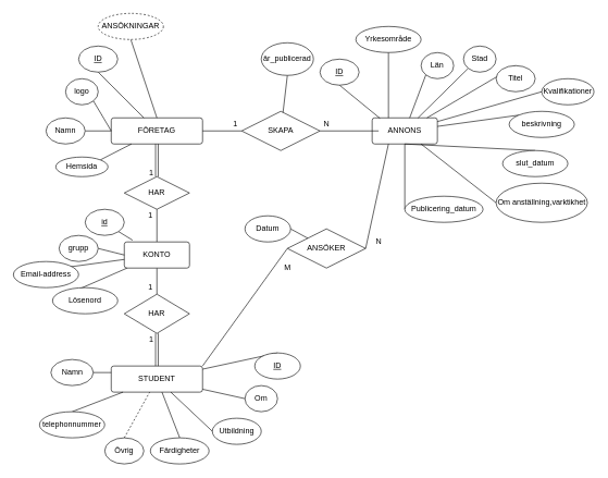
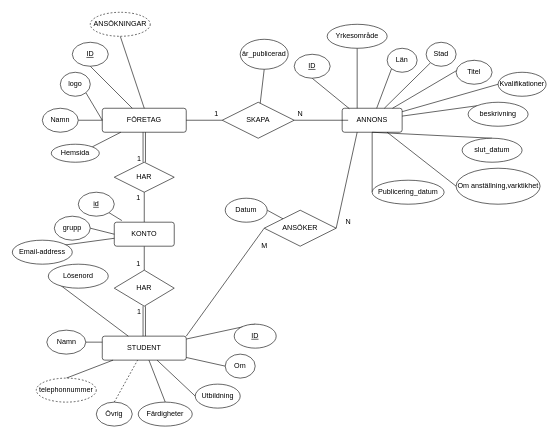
  <mxCell id="0" />
  <mxCell id="1" parent="0" />
  <mxCell id="2" value="ANNONS" style="rounded=1;arcSize=10;whiteSpace=wrap;html=1;align=center;" parent="1" vertex="1"><mxGeometry x="570" y="180" width="100" height="40" as="geometry" /></mxCell>
  <mxCell id="3" value="FÖRETAG" style="rounded=1;arcSize=10;whiteSpace=wrap;html=1;align=center;" parent="1" vertex="1"><mxGeometry x="170" y="180" width="140" height="40" as="geometry" /></mxCell>
  <mxCell id="4" value="" style="endArrow=none;html=1;rounded=0;exitX=1;exitY=0.5;exitDx=0;exitDy=0;entryX=0;entryY=0.5;entryDx=0;entryDy=0;" parent="1" source="3" edge="1"><mxGeometry relative="1" as="geometry"><mxPoint x="290" y="420" as="sourcePoint" /><mxPoint x="370" y="200" as="targetPoint" /></mxGeometry></mxCell>
  <mxCell id="5" value="1" style="text;html=1;align=center;verticalAlign=middle;resizable=0;points=[];autosize=1;strokeColor=none;fillColor=none;" parent="1" vertex="1"><mxGeometry x="350" y="180" width="20" height="20" as="geometry" /></mxCell>
  <mxCell id="6" style="rounded=0;orthogonalLoop=1;jettySize=auto;html=1;exitX=0.5;exitY=1;exitDx=0;exitDy=0;entryX=0.12;entryY=0.017;entryDx=0;entryDy=0;entryPerimeter=0;endArrow=none;endFill=0;" parent="1" source="7" target="2" edge="1"><mxGeometry relative="1" as="geometry" /></mxCell>
  <mxCell id="7" value="ID" style="ellipse;whiteSpace=wrap;html=1;align=center;fontStyle=4;" parent="1" vertex="1"><mxGeometry x="490" y="90" width="60" height="40" as="geometry" /></mxCell>
  <mxCell id="8" style="edgeStyle=none;rounded=0;orthogonalLoop=1;jettySize=auto;html=1;exitX=0.5;exitY=0;exitDx=0;exitDy=0;endArrow=none;endFill=0;" parent="1" source="9" target="2" edge="1"><mxGeometry relative="1" as="geometry" /></mxCell>
  <mxCell id="9" value="Titel" style="ellipse;whiteSpace=wrap;html=1;align=center;" parent="1" vertex="1"><mxGeometry x="760" y="100" width="60" height="40" as="geometry" /></mxCell>
  <mxCell id="10" style="edgeStyle=none;rounded=0;orthogonalLoop=1;jettySize=auto;html=1;exitX=0.5;exitY=1;exitDx=0;exitDy=0;entryX=0.25;entryY=0;entryDx=0;entryDy=0;endArrow=none;endFill=0;" parent="1" source="11" target="2" edge="1"><mxGeometry relative="1" as="geometry" /></mxCell>
  <mxCell id="11" value="Yrkesområde" style="ellipse;whiteSpace=wrap;html=1;align=center;" parent="1" vertex="1"><mxGeometry x="545" y="40" width="100" height="40" as="geometry" /></mxCell>
  <mxCell id="12" style="edgeStyle=none;rounded=0;orthogonalLoop=1;jettySize=auto;html=1;exitX=0;exitY=1;exitDx=0;exitDy=0;endArrow=none;endFill=0;" parent="1" source="13" target="2" edge="1"><mxGeometry relative="1" as="geometry" /></mxCell>
  <mxCell id="13" value="Län" style="ellipse;whiteSpace=wrap;html=1;align=center;" parent="1" vertex="1"><mxGeometry x="645" y="80" width="50" height="40" as="geometry" /></mxCell>
  <mxCell id="14" style="edgeStyle=none;rounded=0;orthogonalLoop=1;jettySize=auto;html=1;exitX=0;exitY=1;exitDx=0;exitDy=0;endArrow=none;endFill=0;" parent="1" source="15" target="2" edge="1"><mxGeometry relative="1" as="geometry" /></mxCell>
  <mxCell id="15" value="Stad" style="ellipse;whiteSpace=wrap;html=1;align=center;" parent="1" vertex="1"><mxGeometry x="710" y="70" width="50" height="40" as="geometry" /></mxCell>
  <mxCell id="16" style="edgeStyle=none;rounded=0;orthogonalLoop=1;jettySize=auto;html=1;exitX=0;exitY=0;exitDx=0;exitDy=0;endArrow=none;endFill=0;" parent="1" source="17" target="2" edge="1"><mxGeometry relative="1" as="geometry" /></mxCell>
  <mxCell id="17" value="beskrivning" style="ellipse;whiteSpace=wrap;html=1;align=center;" parent="1" vertex="1"><mxGeometry x="780" y="170" width="100" height="40" as="geometry" /></mxCell>
  <mxCell id="18" style="edgeStyle=none;rounded=0;orthogonalLoop=1;jettySize=auto;html=1;exitX=0.5;exitY=0;exitDx=0;exitDy=0;entryX=0.5;entryY=1;entryDx=0;entryDy=0;endArrow=none;endFill=0;" parent="1" source="19" target="2" edge="1"><mxGeometry relative="1" as="geometry" /></mxCell>
  <mxCell id="19" value="slut_datum" style="ellipse;whiteSpace=wrap;html=1;align=center;" parent="1" vertex="1"><mxGeometry x="770" y="230" width="100" height="40" as="geometry" /></mxCell>
  <mxCell id="20" style="edgeStyle=none;rounded=0;orthogonalLoop=1;jettySize=auto;html=1;exitX=0.5;exitY=1;exitDx=0;exitDy=0;endArrow=none;endFill=0;" parent="1" source="21" target="3" edge="1"><mxGeometry relative="1" as="geometry" /></mxCell>
  <mxCell id="21" value="ID" style="ellipse;whiteSpace=wrap;html=1;align=center;fontStyle=4;" parent="1" vertex="1"><mxGeometry x="120" y="70" width="60" height="40" as="geometry" /></mxCell>
  <mxCell id="22" style="edgeStyle=none;rounded=0;orthogonalLoop=1;jettySize=auto;html=1;exitX=1;exitY=1;exitDx=0;exitDy=0;entryX=0;entryY=0.5;entryDx=0;entryDy=0;endArrow=none;endFill=0;" parent="1" source="23" target="3" edge="1"><mxGeometry relative="1" as="geometry" /></mxCell>
  <mxCell id="23" value="logo" style="ellipse;whiteSpace=wrap;html=1;align=center;" parent="1" vertex="1"><mxGeometry x="100" y="120" width="50" height="40" as="geometry" /></mxCell>
  <mxCell id="24" style="edgeStyle=none;rounded=0;orthogonalLoop=1;jettySize=auto;html=1;exitX=1;exitY=0.5;exitDx=0;exitDy=0;entryX=0;entryY=0.5;entryDx=0;entryDy=0;endArrow=none;endFill=0;" parent="1" source="25" target="3" edge="1"><mxGeometry relative="1" as="geometry" /></mxCell>
  <mxCell id="25" value="Namn" style="ellipse;whiteSpace=wrap;html=1;align=center;" parent="1" vertex="1"><mxGeometry x="70" y="180" width="60" height="40" as="geometry" /></mxCell>
  <mxCell id="26" style="edgeStyle=none;rounded=0;orthogonalLoop=1;jettySize=auto;html=1;exitX=0.5;exitY=0;exitDx=0;exitDy=0;entryX=0.5;entryY=1;entryDx=0;entryDy=0;endArrow=none;endFill=0;" parent="1" source="28" target="30" edge="1"><mxGeometry relative="1" as="geometry" /></mxCell>
  <mxCell id="27" style="edgeStyle=none;rounded=0;orthogonalLoop=1;jettySize=auto;html=1;exitX=0.5;exitY=1;exitDx=0;exitDy=0;entryX=0.5;entryY=0;entryDx=0;entryDy=0;endArrow=none;endFill=0;" parent="1" source="28" target="31" edge="1"><mxGeometry relative="1" as="geometry" /></mxCell>
  <mxCell id="28" value="KONTO" style="rounded=1;arcSize=10;whiteSpace=wrap;html=1;align=center;" parent="1" vertex="1"><mxGeometry x="190" y="370" width="100" height="40" as="geometry" /></mxCell>
  <mxCell id="29" value="STUDENT" style="rounded=1;arcSize=10;whiteSpace=wrap;html=1;align=center;" parent="1" vertex="1"><mxGeometry x="170" y="560" width="140" height="40" as="geometry" /></mxCell>
  <mxCell id="30" value="HAR" style="shape=rhombus;perimeter=rhombusPerimeter;whiteSpace=wrap;html=1;align=center;" parent="1" vertex="1"><mxGeometry x="190" y="270" width="100" height="50" as="geometry" /></mxCell>
  <mxCell id="31" value="HAR" style="shape=rhombus;perimeter=rhombusPerimeter;whiteSpace=wrap;html=1;align=center;" parent="1" vertex="1"><mxGeometry x="190" y="450" width="100" height="60" as="geometry" /></mxCell>
  <mxCell id="32" value="" style="shape=link;html=1;rounded=0;endArrow=none;endFill=0;exitX=0.5;exitY=0;exitDx=0;exitDy=0;entryX=0.5;entryY=1;entryDx=0;entryDy=0;" parent="1" source="29" target="31" edge="1"><mxGeometry relative="1" as="geometry"><mxPoint x="440" y="520" as="sourcePoint" /><mxPoint x="600" y="520" as="targetPoint" /></mxGeometry></mxCell>
  <mxCell id="33" value="1" style="resizable=0;html=1;align=right;verticalAlign=bottom;" parent="32" connectable="0" vertex="1"><mxGeometry x="1" relative="1" as="geometry"><mxPoint x="-5" y="17" as="offset" /></mxGeometry></mxCell>
  <mxCell id="34" value="1" style="text;html=1;align=center;verticalAlign=middle;resizable=0;points=[];autosize=1;strokeColor=none;fillColor=none;" parent="1" vertex="1"><mxGeometry y="430" width="20" height="20" as="geometry" x="220" /></mxCell>
  <mxCell id="35" value="" style="shape=link;html=1;rounded=0;endArrow=none;endFill=0;exitX=0.5;exitY=1;exitDx=0;exitDy=0;entryX=0.5;entryY=0;entryDx=0;entryDy=0;" parent="1" source="3" target="30" edge="1"><mxGeometry relative="1" as="geometry"><mxPoint x="440" y="320" as="sourcePoint" /><mxPoint x="600" y="320" as="targetPoint" /></mxGeometry></mxCell>
  <mxCell id="36" value="1" style="resizable=0;html=1;align=right;verticalAlign=bottom;" parent="35" connectable="0" vertex="1"><mxGeometry x="1" relative="1" as="geometry"><mxPoint x="-5" y="3" as="offset" /></mxGeometry></mxCell>
  <mxCell id="37" value="1" style="text;html=1;align=center;verticalAlign=middle;resizable=0;points=[];autosize=1;strokeColor=none;fillColor=none;" parent="1" vertex="1"><mxGeometry y="320" width="20" height="20" as="geometry" x="220" /></mxCell>
  <mxCell id="38" style="edgeStyle=none;rounded=0;orthogonalLoop=1;jettySize=auto;html=1;exitX=1;exitY=1;exitDx=0;exitDy=0;entryX=0.127;entryY=-0.067;entryDx=0;entryDy=0;endArrow=none;endFill=0;entryPerimeter=0;" parent="1" source="39" target="28" edge="1"><mxGeometry relative="1" as="geometry" /></mxCell>
  <mxCell id="39" value="id" style="ellipse;whiteSpace=wrap;html=1;align=center;fontStyle=4;" parent="1" vertex="1"><mxGeometry x="130" y="320" width="60" height="40" as="geometry" /></mxCell>
  <mxCell id="40" style="edgeStyle=none;rounded=0;orthogonalLoop=1;jettySize=auto;html=1;exitX=0;exitY=0.5;exitDx=0;exitDy=0;endArrow=none;endFill=0;" parent="1" source="41" target="28" edge="1"><mxGeometry relative="1" as="geometry" /></mxCell>
  <mxCell id="41" value="Email-address" style="ellipse;whiteSpace=wrap;html=1;align=center;" parent="1" vertex="1"><mxGeometry x="20" y="400" width="100" height="40" as="geometry" /></mxCell>
  <mxCell id="42" style="edgeStyle=none;rounded=0;orthogonalLoop=1;jettySize=auto;html=1;exitX=1;exitY=0.5;exitDx=0;exitDy=0;entryX=0;entryY=0.5;entryDx=0;entryDy=0;endArrow=none;endFill=0;" parent="1" source="43" target="28" edge="1"><mxGeometry relative="1" as="geometry" /></mxCell>
  <mxCell id="43" value="grupp" style="ellipse;whiteSpace=wrap;html=1;align=center;" parent="1" vertex="1"><mxGeometry x="90" y="360" width="60" height="40" as="geometry" /></mxCell>
- <mxCell id="44" style="edgeStyle=none;rounded=0;orthogonalLoop=1;jettySize=auto;html=1;exitX=0;exitY=0.5;exitDx=0;exitDy=0;endArrow=none;endFill=0;" parent="1" source="45" target="28" edge="1"><mxGeometry relative="1" as="geometry" /></mxCell>
+ <mxCell id="44" style="edgeStyle=none;rounded=0;orthogonalLoop=1;jettySize=auto;html=1;exitX=0;exitY=0.5;exitDx=0;exitDy=0;endArrow=none;endFill=0;" parent="1" source="45" target="29" edge="1"><mxGeometry relative="1" as="geometry" /></mxCell>
  <mxCell id="45" value="Lösenord" style="ellipse;whiteSpace=wrap;html=1;align=center;" parent="1" vertex="1"><mxGeometry x="80" y="440" width="100" height="40" as="geometry" /></mxCell>
  <mxCell id="46" style="edgeStyle=none;rounded=0;orthogonalLoop=1;jettySize=auto;html=1;exitX=0;exitY=0.5;exitDx=0;exitDy=0;entryX=0.5;entryY=1;entryDx=0;entryDy=0;endArrow=none;endFill=0;" parent="1" source="47" target="2" edge="1"><mxGeometry relative="1" as="geometry"><mxPoint x="742.5" y="390" as="targetPoint" /></mxGeometry></mxCell>
  <mxCell id="47" value="Publicering_datum" style="ellipse;whiteSpace=wrap;html=1;align=center;" parent="1" vertex="1"><mxGeometry x="620" y="300" width="120" height="40" as="geometry" /></mxCell>
  <mxCell id="48" style="edgeStyle=none;rounded=0;orthogonalLoop=1;jettySize=auto;html=1;exitX=0;exitY=0.5;exitDx=0;exitDy=0;entryX=1;entryY=0;entryDx=0;entryDy=0;endArrow=none;endFill=0;" parent="1" source="50" target="29" edge="1"><mxGeometry relative="1" as="geometry" /></mxCell>
  <mxCell id="49" style="edgeStyle=none;rounded=0;orthogonalLoop=1;jettySize=auto;html=1;exitX=1;exitY=0.5;exitDx=0;exitDy=0;entryX=0.25;entryY=1;entryDx=0;entryDy=0;endArrow=none;endFill=0;" parent="1" source="50" target="2" edge="1"><mxGeometry relative="1" as="geometry"><mxPoint x="577.5" y="410" as="targetPoint" /></mxGeometry></mxCell>
  <mxCell id="50" value="ANSÖKER" style="shape=rhombus;perimeter=rhombusPerimeter;whiteSpace=wrap;html=1;align=center;" parent="1" vertex="1"><mxGeometry x="440" y="350" width="120" height="60" as="geometry" /></mxCell>
  <mxCell id="51" value="N" style="text;html=1;align=center;verticalAlign=middle;resizable=0;points=[];autosize=1;strokeColor=none;fillColor=none;" parent="1" vertex="1"><mxGeometry x="570" y="360" width="20" height="20" as="geometry" /></mxCell>
  <mxCell id="52" value="M" style="text;html=1;align=center;verticalAlign=middle;resizable=0;points=[];autosize=1;strokeColor=none;fillColor=none;" parent="1" vertex="1"><mxGeometry x="425" y="400" width="30" height="20" as="geometry" /></mxCell>
  <mxCell id="53" style="edgeStyle=none;rounded=0;orthogonalLoop=1;jettySize=auto;html=1;exitX=1;exitY=0.5;exitDx=0;exitDy=0;endArrow=none;endFill=0;" parent="1" source="54" target="50" edge="1"><mxGeometry relative="1" as="geometry" /></mxCell>
  <mxCell id="54" value="Datum" style="ellipse;whiteSpace=wrap;html=1;align=center;" parent="1" vertex="1"><mxGeometry x="375" y="330" width="70" height="40" as="geometry" /></mxCell>
  <mxCell id="55" style="edgeStyle=none;rounded=0;orthogonalLoop=1;jettySize=auto;html=1;exitX=0.5;exitY=1;exitDx=0;exitDy=0;entryX=0.5;entryY=0;entryDx=0;entryDy=0;endArrow=none;endFill=0;" parent="1" source="56" target="3" edge="1"><mxGeometry relative="1" as="geometry" /></mxCell>
  <mxCell id="56" value="ANSÖKNINGAR" style="ellipse;whiteSpace=wrap;html=1;align=center;dashed=1;" parent="1" vertex="1"><mxGeometry x="150" y="20" width="100" height="40" as="geometry" /></mxCell>
  <mxCell id="57" style="edgeStyle=none;rounded=0;orthogonalLoop=1;jettySize=auto;html=1;exitX=0.5;exitY=0;exitDx=0;exitDy=0;endArrow=none;endFill=0;" parent="1" source="58" target="29" edge="1"><mxGeometry relative="1" as="geometry" /></mxCell>
  <mxCell id="58" value="ID" style="ellipse;whiteSpace=wrap;html=1;align=center;fontStyle=4;" parent="1" vertex="1"><mxGeometry x="390" y="540" width="70" height="40" as="geometry" /></mxCell>
  <mxCell id="59" style="edgeStyle=none;rounded=0;orthogonalLoop=1;jettySize=auto;html=1;exitX=0;exitY=0.5;exitDx=0;exitDy=0;endArrow=none;endFill=0;" parent="1" source="60" target="29" edge="1"><mxGeometry relative="1" as="geometry"><mxPoint x="320" y="620" as="targetPoint" /></mxGeometry></mxCell>
  <mxCell id="60" value="Om" style="ellipse;whiteSpace=wrap;html=1;align=center;" parent="1" vertex="1"><mxGeometry x="375" y="590" width="50" height="40" as="geometry" /></mxCell>
  <mxCell id="61" style="edgeStyle=none;rounded=0;orthogonalLoop=1;jettySize=auto;html=1;exitX=0;exitY=0.5;exitDx=0;exitDy=0;endArrow=none;endFill=0;" parent="1" source="62" target="29" edge="1"><mxGeometry relative="1" as="geometry" /></mxCell>
  <mxCell id="62" value="Utbildning" style="ellipse;whiteSpace=wrap;html=1;align=center;" parent="1" vertex="1"><mxGeometry x="325" y="640" width="75" height="40" as="geometry" /></mxCell>
  <mxCell id="63" style="edgeStyle=none;rounded=0;orthogonalLoop=1;jettySize=auto;html=1;exitX=0.5;exitY=0;exitDx=0;exitDy=0;endArrow=none;endFill=0;" parent="1" source="64" target="29" edge="1"><mxGeometry relative="1" as="geometry" /></mxCell>
  <mxCell id="64" value="Färdigheter" style="ellipse;whiteSpace=wrap;html=1;align=center;" parent="1" vertex="1"><mxGeometry x="230" y="670" width="90" height="40" as="geometry" /></mxCell>
  <mxCell id="65" style="edgeStyle=none;rounded=0;orthogonalLoop=1;jettySize=auto;html=1;exitX=0.5;exitY=0;exitDx=0;exitDy=0;endArrow=none;endFill=0;dashed=1;" parent="1" source="66" target="29" edge="1"><mxGeometry relative="1" as="geometry" /></mxCell>
  <mxCell id="66" value="Övrig" style="ellipse;whiteSpace=wrap;html=1;align=center;" parent="1" vertex="1"><mxGeometry x="160" y="670" width="60" height="40" as="geometry" /></mxCell>
  <mxCell id="67" style="edgeStyle=none;rounded=0;orthogonalLoop=1;jettySize=auto;html=1;exitX=0.5;exitY=0;exitDx=0;exitDy=0;endArrow=none;endFill=0;" parent="1" source="68" target="29" edge="1"><mxGeometry relative="1" as="geometry" /></mxCell>
- <mxCell id="68" value="telephonnummer" style="ellipse;whiteSpace=wrap;html=1;align=center;" parent="1" vertex="1"><mxGeometry x="60" y="630" width="100" height="40" as="geometry" /></mxCell>
+ <mxCell id="68" value="telephonnummer" style="ellipse;whiteSpace=wrap;html=1;align=center;dashed=1;" parent="1" vertex="1"><mxGeometry x="60" y="630" width="100" height="40" as="geometry" /></mxCell>
  <mxCell id="69" style="edgeStyle=none;rounded=0;orthogonalLoop=1;jettySize=auto;html=1;exitX=1;exitY=0;exitDx=0;exitDy=0;endArrow=none;endFill=0;" parent="1" source="70" target="3" edge="1"><mxGeometry relative="1" as="geometry" /></mxCell>
  <mxCell id="70" value="Hemsida" style="ellipse;whiteSpace=wrap;html=1;align=center;" parent="1" vertex="1"><mxGeometry x="85" y="240" width="80" height="30" as="geometry" /></mxCell>
  <mxCell id="71" style="edgeStyle=none;rounded=0;orthogonalLoop=1;jettySize=auto;html=1;exitX=1;exitY=0.5;exitDx=0;exitDy=0;entryX=0;entryY=0.25;entryDx=0;entryDy=0;endArrow=none;endFill=0;" parent="1" source="72" target="29" edge="1"><mxGeometry relative="1" as="geometry" /></mxCell>
  <mxCell id="72" value="Namn" style="ellipse;whiteSpace=wrap;html=1;align=center;" parent="1" vertex="1"><mxGeometry x="77.5" y="550" width="65" height="40" as="geometry" /></mxCell>
  <mxCell id="73" style="edgeStyle=none;rounded=0;orthogonalLoop=1;jettySize=auto;html=1;exitX=1;exitY=0.5;exitDx=0;exitDy=0;entryX=0.1;entryY=0.5;entryDx=0;entryDy=0;entryPerimeter=0;endArrow=none;endFill=0;" parent="1" source="74" target="2" edge="1"><mxGeometry relative="1" as="geometry" /></mxCell>
  <mxCell id="74" value="SKAPA" style="shape=rhombus;perimeter=rhombusPerimeter;whiteSpace=wrap;html=1;align=center;" parent="1" vertex="1"><mxGeometry x="370" y="170" width="120" height="60" as="geometry" /></mxCell>
  <mxCell id="75" value="N" style="text;html=1;align=center;verticalAlign=middle;resizable=0;points=[];autosize=1;strokeColor=none;fillColor=none;" parent="1" vertex="1"><mxGeometry x="490" y="180" width="20" height="20" as="geometry" /></mxCell>
  <mxCell id="76" style="edgeStyle=none;rounded=0;orthogonalLoop=1;jettySize=auto;html=1;exitX=0;exitY=0.5;exitDx=0;exitDy=0;anchorPointDirection=1;endArrow=none;endFill=0;" parent="1" source="77" target="2" edge="1"><mxGeometry relative="1" as="geometry" /></mxCell>
  <mxCell id="77" value="Kvalifikationer" style="ellipse;whiteSpace=wrap;html=1;" parent="1" vertex="1"><mxGeometry x="830" y="120" width="80" height="40" as="geometry" /></mxCell>
  <mxCell id="78" style="edgeStyle=none;rounded=0;orthogonalLoop=1;jettySize=auto;html=1;exitX=0.5;exitY=1;exitDx=0;exitDy=0;endArrow=none;endFill=0;" parent="1" source="79" target="74" edge="1"><mxGeometry relative="1" as="geometry" /></mxCell>
  <mxCell id="79" value="är_publicerad" style="ellipse;whiteSpace=wrap;html=1;" parent="1" vertex="1"><mxGeometry x="400" y="65" width="80" height="50" as="geometry" /></mxCell>
  <mxCell id="80" style="edgeStyle=none;rounded=0;orthogonalLoop=1;jettySize=auto;html=1;exitX=0;exitY=0.5;exitDx=0;exitDy=0;entryX=0.75;entryY=1;entryDx=0;entryDy=0;endArrow=none;endFill=0;" parent="1" source="81" target="2" edge="1"><mxGeometry relative="1" as="geometry" /></mxCell>
  <mxCell id="81" value="Om anställning,varktikhet" style="ellipse;whiteSpace=wrap;html=1;" parent="1" vertex="1"><mxGeometry x="760" y="280" width="140" height="60" as="geometry" /></mxCell>
